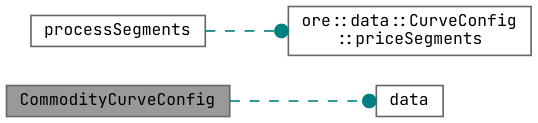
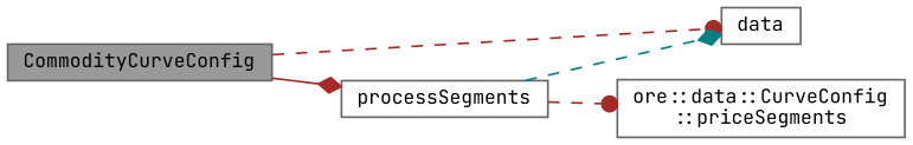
  digraph {
    fontname="JetBrains Mono"
    rankdir=LR
    node [color=grey40 fillcolor=white fontname="JetBrains Mono" fontsize=10 shape=box style=filled]
    edge [arrowhead=dot color=teal fontname="JetBrains Mono" fontsize=10 labelfontname=Helvetica labelfontsize=10 style=dashed]
    n1 [color=gray40 fillcolor=grey60 fontcolor=black height=0.2 label=CommodityCurveConfig width=0.4]
    n2 [height=0.2 label=data width=0.4]
    n3 [height=0.2 label=processSegments width=0.4]
    n4 [height=0.2 label="ore::data::CurveConfig\l::priceSegments" width=0.4]
-   n1 -> n2
-   n3 -> n4
+   n1 -> n2 [color=brown]
+   n1 -> n3 [arrowhead=diamond color=brown style=solid]
+   n3 -> n2 [arrowhead=diamond]
+   n3 -> n4 [color=brown]
  }
